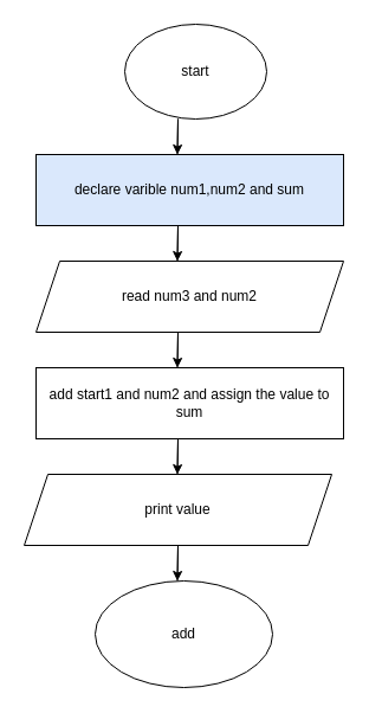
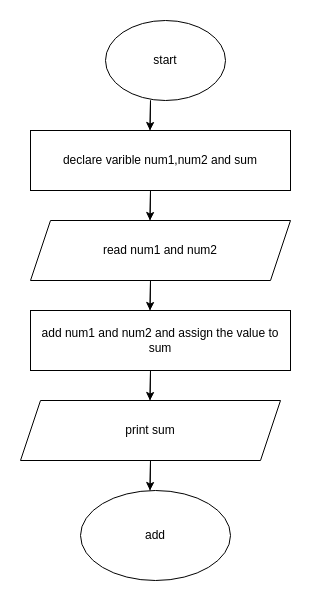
  <mxCell id="0" />
  <mxCell id="1" parent="0" />
  <mxCell id="2" value="start" style="ellipse;whiteSpace=wrap;html=1;" vertex="1" parent="1"><mxGeometry x="105" y="20" width="120" height="80" as="geometry" /></mxCell>
- <mxCell id="3" value="declare varible num1,num2 and sum" style="rounded=0;whiteSpace=wrap;html=1;fillColor=#dae8fc;" vertex="1" parent="1"><mxGeometry x="30" y="130" width="260" height="60" as="geometry" /></mxCell>
- <mxCell id="4" value="read num3 and num2" style="shape=parallelogram;perimeter=parallelogramPerimeter;whiteSpace=wrap;html=1;fixedSize=1;" vertex="1" parent="1"><mxGeometry x="30" y="220" width="260" height="60" as="geometry" /></mxCell>
- <mxCell id="5" value="add start1 and num2 and assign the value to sum" style="rounded=0;whiteSpace=wrap;html=1;" vertex="1" parent="1"><mxGeometry x="30" y="310" width="260" height="60" as="geometry" /></mxCell>
- <mxCell id="6" value="print value" style="shape=parallelogram;perimeter=parallelogramPerimeter;whiteSpace=wrap;html=1;fixedSize=1;" vertex="1" parent="1"><mxGeometry x="20" y="400" width="260" height="60" as="geometry" /></mxCell>
+ <mxCell id="3" value="declare varible num1,num2 and sum" style="rounded=0;whiteSpace=wrap;html=1;" vertex="1" parent="1"><mxGeometry x="30" y="130" width="260" height="60" as="geometry" /></mxCell>
+ <mxCell id="4" value="read num1 and num2" style="shape=parallelogram;perimeter=parallelogramPerimeter;whiteSpace=wrap;html=1;fixedSize=1;" vertex="1" parent="1"><mxGeometry x="30" y="220" width="260" height="60" as="geometry" /></mxCell>
+ <mxCell id="5" value="add num1 and num2 and assign the value to sum" style="rounded=0;whiteSpace=wrap;html=1;" vertex="1" parent="1"><mxGeometry x="30" y="310" width="260" height="60" as="geometry" /></mxCell>
+ <mxCell id="6" value="print sum" style="shape=parallelogram;perimeter=parallelogramPerimeter;whiteSpace=wrap;html=1;fixedSize=1;" vertex="1" parent="1"><mxGeometry x="20" y="400" width="260" height="60" as="geometry" /></mxCell>
  <mxCell id="7" value="add" style="ellipse;whiteSpace=wrap;html=1;" vertex="1" parent="1"><mxGeometry x="80" y="490" width="150" height="90" as="geometry" /></mxCell>
  <mxCell id="8" value="" style="endArrow=classic;html=1;rounded=0;" edge="1" parent="1"><mxGeometry width="50" height="50" relative="1" as="geometry"><mxPoint x="149.5" y="130" as="sourcePoint" /><mxPoint x="149.5" y="130" as="targetPoint" /><Array as="points"><mxPoint x="150" y="100" /><mxPoint x="149.5" y="130" /></Array></mxGeometry></mxCell>
  <mxCell id="9" value="" style="endArrow=classic;html=1;rounded=0;" edge="1" parent="1"><mxGeometry width="50" height="50" relative="1" as="geometry"><mxPoint x="149.5" y="220" as="sourcePoint" /><mxPoint x="149.5" y="220" as="targetPoint" /><Array as="points"><mxPoint x="150" y="190" /><mxPoint x="149.5" y="220" /></Array></mxGeometry></mxCell>
  <mxCell id="10" value="" style="endArrow=classic;html=1;rounded=0;" edge="1" parent="1"><mxGeometry width="50" height="50" relative="1" as="geometry"><mxPoint x="149.5" y="310" as="sourcePoint" /><mxPoint x="149.5" y="310" as="targetPoint" /><Array as="points"><mxPoint x="150" y="280" /><mxPoint x="149.5" y="310" /></Array></mxGeometry></mxCell>
  <mxCell id="11" value="" style="endArrow=classic;html=1;rounded=0;" edge="1" parent="1"><mxGeometry width="50" height="50" relative="1" as="geometry"><mxPoint x="149.5" y="400" as="sourcePoint" /><mxPoint x="149.5" y="400" as="targetPoint" /><Array as="points"><mxPoint x="150" y="370" /><mxPoint x="149.5" y="400" /></Array></mxGeometry></mxCell>
  <mxCell id="12" value="" style="endArrow=classic;html=1;rounded=0;" edge="1" parent="1"><mxGeometry width="50" height="50" relative="1" as="geometry"><mxPoint x="149.5" y="490" as="sourcePoint" /><mxPoint x="149.5" y="490" as="targetPoint" /><Array as="points"><mxPoint x="150" y="460" /><mxPoint x="149.5" y="490" /></Array></mxGeometry></mxCell>
